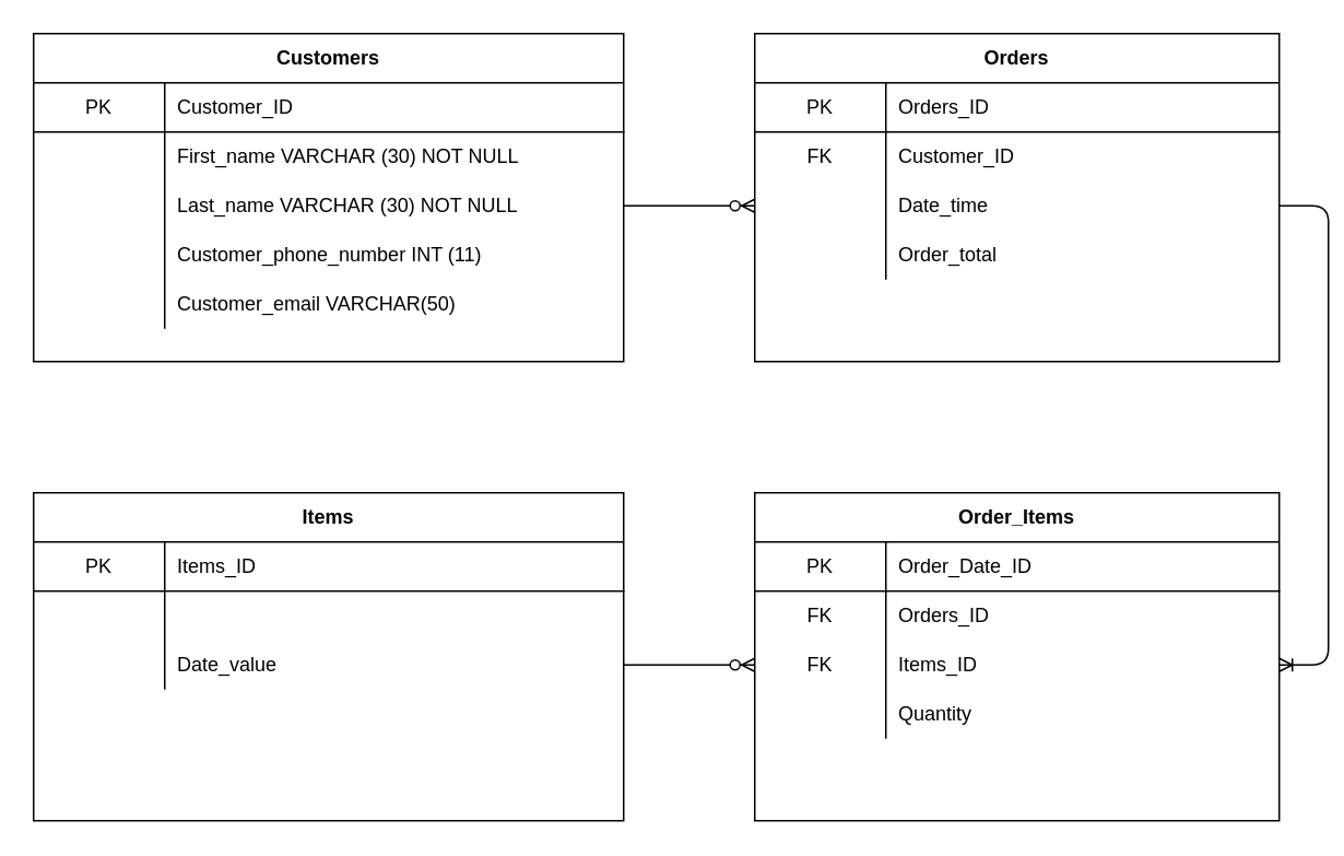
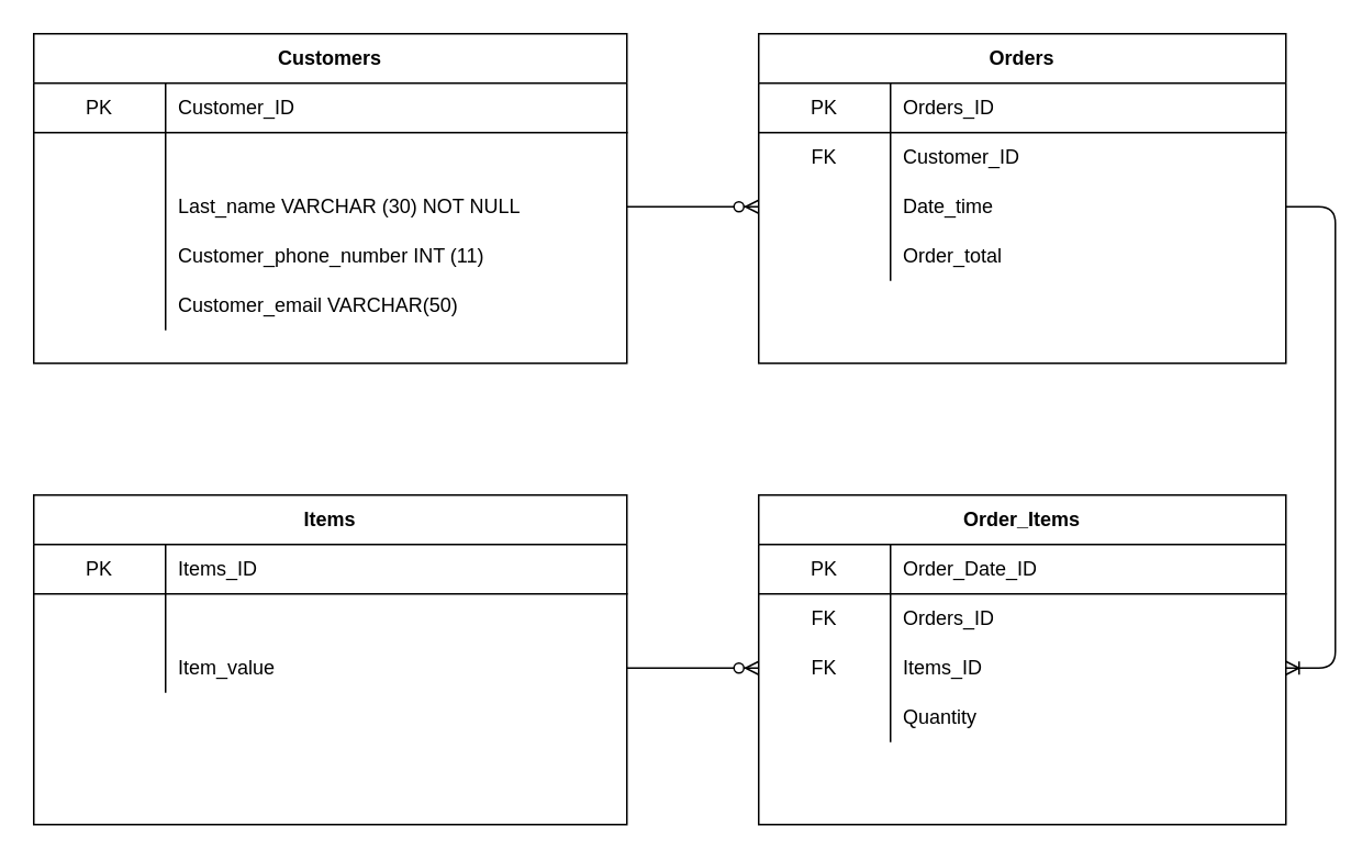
  <mxCell id="0" />
  <mxCell id="1" parent="0" />
  <mxCell id="2" value="Customers" style="shape=table;html=1;whiteSpace=wrap;startSize=30;container=1;collapsible=0;childLayout=tableLayout;fixedRows=1;rowLines=0;fontStyle=1;align=center;" vertex="1" parent="1"><mxGeometry x="20" y="20" width="360" height="200" as="geometry" /></mxCell>
  <mxCell id="3" value="" style="shape=partialRectangle;html=1;whiteSpace=wrap;collapsible=0;dropTarget=0;pointerEvents=0;fillColor=none;top=0;left=0;bottom=1;right=0;points=[[0,0.5],[1,0.5]];portConstraint=eastwest;" vertex="1" parent="2"><mxGeometry y="30" width="360" height="30" as="geometry" /></mxCell>
  <mxCell id="4" value="PK" style="shape=partialRectangle;html=1;whiteSpace=wrap;connectable=0;fillColor=none;top=0;left=0;bottom=0;right=0;overflow=hidden;" vertex="1" parent="3"><mxGeometry width="80" height="30" as="geometry" /></mxCell>
  <mxCell id="5" value="Customer_ID" style="shape=partialRectangle;html=1;whiteSpace=wrap;connectable=0;fillColor=none;top=0;left=0;bottom=0;right=0;align=left;spacingLeft=6;overflow=hidden;" vertex="1" parent="3"><mxGeometry x="80" width="280" height="30" as="geometry" /></mxCell>
  <mxCell id="6" value="" style="shape=partialRectangle;html=1;whiteSpace=wrap;collapsible=0;dropTarget=0;pointerEvents=0;fillColor=none;top=0;left=0;bottom=0;right=0;points=[[0,0.5],[1,0.5]];portConstraint=eastwest;" vertex="1" parent="2"><mxGeometry y="60" width="360" height="30" as="geometry" /></mxCell>
  <mxCell id="7" value="" style="shape=partialRectangle;html=1;whiteSpace=wrap;connectable=0;fillColor=none;top=0;left=0;bottom=0;right=0;overflow=hidden;" vertex="1" parent="6"><mxGeometry width="80" height="30" as="geometry" /></mxCell>
- <mxCell id="8" value="First_name VARCHAR (30) NOT NULL" style="shape=partialRectangle;html=1;whiteSpace=wrap;connectable=0;fillColor=none;top=0;left=0;bottom=0;right=0;align=left;spacingLeft=6;overflow=hidden;" vertex="1" parent="6"><mxGeometry x="80" width="280" height="30" as="geometry" /></mxCell>
  <mxCell id="9" value="" style="shape=partialRectangle;html=1;whiteSpace=wrap;collapsible=0;dropTarget=0;pointerEvents=0;fillColor=none;top=0;left=0;bottom=0;right=0;points=[[0,0.5],[1,0.5]];portConstraint=eastwest;" vertex="1" parent="2"><mxGeometry y="90" width="360" height="30" as="geometry" /></mxCell>
  <mxCell id="10" value="" style="shape=partialRectangle;html=1;whiteSpace=wrap;connectable=0;fillColor=none;top=0;left=0;bottom=0;right=0;overflow=hidden;" vertex="1" parent="9"><mxGeometry width="80" height="30" as="geometry" /></mxCell>
  <mxCell id="11" value="Last_name VARCHAR (30) NOT NULL" style="shape=partialRectangle;html=1;whiteSpace=wrap;connectable=0;fillColor=none;top=0;left=0;bottom=0;right=0;align=left;spacingLeft=6;overflow=hidden;" vertex="1" parent="9"><mxGeometry x="80" width="280" height="30" as="geometry" /></mxCell>
  <mxCell id="12" style="shape=partialRectangle;html=1;whiteSpace=wrap;collapsible=0;dropTarget=0;pointerEvents=0;fillColor=none;top=0;left=0;bottom=0;right=0;points=[[0,0.5],[1,0.5]];portConstraint=eastwest;" vertex="1" parent="2"><mxGeometry y="120" width="360" height="30" as="geometry" /></mxCell>
  <mxCell id="13" style="shape=partialRectangle;html=1;whiteSpace=wrap;connectable=0;fillColor=none;top=0;left=0;bottom=0;right=0;overflow=hidden;" vertex="1" parent="12"><mxGeometry width="80" height="30" as="geometry" /></mxCell>
  <mxCell id="14" value="Customer_phone_number INT (11)&amp;nbsp;" style="shape=partialRectangle;html=1;whiteSpace=wrap;connectable=0;fillColor=none;top=0;left=0;bottom=0;right=0;align=left;spacingLeft=6;overflow=hidden;" vertex="1" parent="12"><mxGeometry x="80" width="280" height="30" as="geometry" /></mxCell>
  <mxCell id="15" style="shape=partialRectangle;html=1;whiteSpace=wrap;collapsible=0;dropTarget=0;pointerEvents=0;fillColor=none;top=0;left=0;bottom=0;right=0;points=[[0,0.5],[1,0.5]];portConstraint=eastwest;" vertex="1" parent="2"><mxGeometry y="150" width="360" height="30" as="geometry" /></mxCell>
  <mxCell id="16" style="shape=partialRectangle;html=1;whiteSpace=wrap;connectable=0;fillColor=none;top=0;left=0;bottom=0;right=0;overflow=hidden;" vertex="1" parent="15"><mxGeometry width="80" height="30" as="geometry" /></mxCell>
  <mxCell id="17" value="Customer_email VARCHAR(50)" style="shape=partialRectangle;html=1;whiteSpace=wrap;connectable=0;fillColor=none;top=0;left=0;bottom=0;right=0;align=left;spacingLeft=6;overflow=hidden;" vertex="1" parent="15"><mxGeometry x="80" width="280" height="30" as="geometry" /></mxCell>
  <mxCell id="18" value="Orders" style="shape=table;html=1;whiteSpace=wrap;startSize=30;container=1;collapsible=0;childLayout=tableLayout;fixedRows=1;rowLines=0;fontStyle=1;align=center;" vertex="1" parent="1"><mxGeometry x="460" y="20" width="320" height="200" as="geometry" /></mxCell>
  <mxCell id="19" value="" style="shape=partialRectangle;html=1;whiteSpace=wrap;collapsible=0;dropTarget=0;pointerEvents=0;fillColor=none;top=0;left=0;bottom=1;right=0;points=[[0,0.5],[1,0.5]];portConstraint=eastwest;" vertex="1" parent="18"><mxGeometry y="30" width="320" height="30" as="geometry" /></mxCell>
  <mxCell id="20" value="PK" style="shape=partialRectangle;html=1;whiteSpace=wrap;connectable=0;fillColor=none;top=0;left=0;bottom=0;right=0;overflow=hidden;" vertex="1" parent="19"><mxGeometry width="80" height="30" as="geometry" /></mxCell>
  <mxCell id="21" value="Orders_ID" style="shape=partialRectangle;html=1;whiteSpace=wrap;connectable=0;fillColor=none;top=0;left=0;bottom=0;right=0;align=left;spacingLeft=6;overflow=hidden;" vertex="1" parent="19"><mxGeometry x="80" width="240" height="30" as="geometry" /></mxCell>
  <mxCell id="22" value="" style="shape=partialRectangle;html=1;whiteSpace=wrap;collapsible=0;dropTarget=0;pointerEvents=0;fillColor=none;top=0;left=0;bottom=0;right=0;points=[[0,0.5],[1,0.5]];portConstraint=eastwest;" vertex="1" parent="18"><mxGeometry y="60" width="320" height="30" as="geometry" /></mxCell>
  <mxCell id="23" value="FK" style="shape=partialRectangle;html=1;whiteSpace=wrap;connectable=0;fillColor=none;top=0;left=0;bottom=0;right=0;overflow=hidden;" vertex="1" parent="22"><mxGeometry width="80" height="30" as="geometry" /></mxCell>
  <mxCell id="24" value="Customer_ID" style="shape=partialRectangle;html=1;whiteSpace=wrap;connectable=0;fillColor=none;top=0;left=0;bottom=0;right=0;align=left;spacingLeft=6;overflow=hidden;" vertex="1" parent="22"><mxGeometry x="80" width="240" height="30" as="geometry" /></mxCell>
  <mxCell id="25" value="" style="shape=partialRectangle;html=1;whiteSpace=wrap;collapsible=0;dropTarget=0;pointerEvents=0;fillColor=none;top=0;left=0;bottom=0;right=0;points=[[0,0.5],[1,0.5]];portConstraint=eastwest;" vertex="1" parent="18"><mxGeometry y="90" width="320" height="30" as="geometry" /></mxCell>
  <mxCell id="26" value="" style="shape=partialRectangle;html=1;whiteSpace=wrap;connectable=0;fillColor=none;top=0;left=0;bottom=0;right=0;overflow=hidden;" vertex="1" parent="25"><mxGeometry width="80" height="30" as="geometry" /></mxCell>
  <mxCell id="27" value="Date_time" style="shape=partialRectangle;html=1;whiteSpace=wrap;connectable=0;fillColor=none;top=0;left=0;bottom=0;right=0;align=left;spacingLeft=6;overflow=hidden;" vertex="1" parent="25"><mxGeometry x="80" width="240" height="30" as="geometry" /></mxCell>
  <mxCell id="28" style="shape=partialRectangle;html=1;whiteSpace=wrap;collapsible=0;dropTarget=0;pointerEvents=0;fillColor=none;top=0;left=0;bottom=0;right=0;points=[[0,0.5],[1,0.5]];portConstraint=eastwest;" vertex="1" parent="18"><mxGeometry y="120" width="320" height="30" as="geometry" /></mxCell>
  <mxCell id="29" style="shape=partialRectangle;html=1;whiteSpace=wrap;connectable=0;fillColor=none;top=0;left=0;bottom=0;right=0;overflow=hidden;" vertex="1" parent="28"><mxGeometry width="80" height="30" as="geometry" /></mxCell>
  <mxCell id="30" value="Order_total" style="shape=partialRectangle;html=1;whiteSpace=wrap;connectable=0;fillColor=none;top=0;left=0;bottom=0;right=0;align=left;spacingLeft=6;overflow=hidden;" vertex="1" parent="28"><mxGeometry x="80" width="240" height="30" as="geometry" /></mxCell>
  <mxCell id="31" value="Items" style="shape=table;html=1;whiteSpace=wrap;startSize=30;container=1;collapsible=0;childLayout=tableLayout;fixedRows=1;rowLines=0;fontStyle=1;align=center;" vertex="1" parent="1"><mxGeometry x="20" y="300" width="360" height="200" as="geometry" /></mxCell>
  <mxCell id="32" value="" style="shape=partialRectangle;html=1;whiteSpace=wrap;collapsible=0;dropTarget=0;pointerEvents=0;fillColor=none;top=0;left=0;bottom=1;right=0;points=[[0,0.5],[1,0.5]];portConstraint=eastwest;" vertex="1" parent="31"><mxGeometry y="30" width="360" height="30" as="geometry" /></mxCell>
  <mxCell id="33" value="PK" style="shape=partialRectangle;html=1;whiteSpace=wrap;connectable=0;fillColor=none;top=0;left=0;bottom=0;right=0;overflow=hidden;" vertex="1" parent="32"><mxGeometry width="80" height="30" as="geometry" /></mxCell>
  <mxCell id="34" value="Items_ID" style="shape=partialRectangle;html=1;whiteSpace=wrap;connectable=0;fillColor=none;top=0;left=0;bottom=0;right=0;align=left;spacingLeft=6;overflow=hidden;" vertex="1" parent="32"><mxGeometry x="80" width="280" height="30" as="geometry" /></mxCell>
  <mxCell id="35" value="" style="shape=partialRectangle;html=1;whiteSpace=wrap;collapsible=0;dropTarget=0;pointerEvents=0;fillColor=none;top=0;left=0;bottom=0;right=0;points=[[0,0.5],[1,0.5]];portConstraint=eastwest;" vertex="1" parent="31"><mxGeometry y="60" width="360" height="30" as="geometry" /></mxCell>
  <mxCell id="36" value="" style="shape=partialRectangle;html=1;whiteSpace=wrap;connectable=0;fillColor=none;top=0;left=0;bottom=0;right=0;overflow=hidden;" vertex="1" parent="35"><mxGeometry width="80" height="30" as="geometry" /></mxCell>
  <mxCell id="37" value="" style="shape=partialRectangle;html=1;whiteSpace=wrap;collapsible=0;dropTarget=0;pointerEvents=0;fillColor=none;top=0;left=0;bottom=0;right=0;points=[[0,0.5],[1,0.5]];portConstraint=eastwest;" vertex="1" parent="31"><mxGeometry y="90" width="360" height="30" as="geometry" /></mxCell>
  <mxCell id="38" value="" style="shape=partialRectangle;html=1;whiteSpace=wrap;connectable=0;fillColor=none;top=0;left=0;bottom=0;right=0;overflow=hidden;" vertex="1" parent="37"><mxGeometry width="80" height="30" as="geometry" /></mxCell>
- <mxCell id="39" value="Date_value&amp;nbsp;" style="shape=partialRectangle;html=1;whiteSpace=wrap;connectable=0;fillColor=none;top=0;left=0;bottom=0;right=0;align=left;spacingLeft=6;overflow=hidden;" vertex="1" parent="37"><mxGeometry x="80" width="280" height="30" as="geometry" /></mxCell>
+ <mxCell id="39" value="Item_value&amp;nbsp;" style="shape=partialRectangle;html=1;whiteSpace=wrap;connectable=0;fillColor=none;top=0;left=0;bottom=0;right=0;align=left;spacingLeft=6;overflow=hidden;" vertex="1" parent="37"><mxGeometry x="80" width="280" height="30" as="geometry" /></mxCell>
  <mxCell id="40" value="Order_Items" style="shape=table;html=1;whiteSpace=wrap;startSize=30;container=1;collapsible=0;childLayout=tableLayout;fixedRows=1;rowLines=0;fontStyle=1;align=center;" vertex="1" parent="1"><mxGeometry x="460" y="300" width="320" height="200" as="geometry" /></mxCell>
  <mxCell id="41" value="" style="shape=partialRectangle;html=1;whiteSpace=wrap;collapsible=0;dropTarget=0;pointerEvents=0;fillColor=none;top=0;left=0;bottom=1;right=0;points=[[0,0.5],[1,0.5]];portConstraint=eastwest;" vertex="1" parent="40"><mxGeometry y="30" width="320" height="30" as="geometry" /></mxCell>
  <mxCell id="42" value="PK" style="shape=partialRectangle;html=1;whiteSpace=wrap;connectable=0;fillColor=none;top=0;left=0;bottom=0;right=0;overflow=hidden;" vertex="1" parent="41"><mxGeometry width="80" height="30" as="geometry" /></mxCell>
  <mxCell id="43" value="Order_Date_ID" style="shape=partialRectangle;html=1;whiteSpace=wrap;connectable=0;fillColor=none;top=0;left=0;bottom=0;right=0;align=left;spacingLeft=6;overflow=hidden;" vertex="1" parent="41"><mxGeometry x="80" width="240" height="30" as="geometry" /></mxCell>
  <mxCell id="44" value="" style="shape=partialRectangle;html=1;whiteSpace=wrap;collapsible=0;dropTarget=0;pointerEvents=0;fillColor=none;top=0;left=0;bottom=0;right=0;points=[[0,0.5],[1,0.5]];portConstraint=eastwest;" vertex="1" parent="40"><mxGeometry y="60" width="320" height="30" as="geometry" /></mxCell>
  <mxCell id="45" value="FK" style="shape=partialRectangle;html=1;whiteSpace=wrap;connectable=0;fillColor=none;top=0;left=0;bottom=0;right=0;overflow=hidden;" vertex="1" parent="44"><mxGeometry width="80" height="30" as="geometry" /></mxCell>
  <mxCell id="46" value="Orders_ID" style="shape=partialRectangle;html=1;whiteSpace=wrap;connectable=0;fillColor=none;top=0;left=0;bottom=0;right=0;align=left;spacingLeft=6;overflow=hidden;" vertex="1" parent="44"><mxGeometry x="80" width="240" height="30" as="geometry" /></mxCell>
  <mxCell id="47" value="" style="shape=partialRectangle;html=1;whiteSpace=wrap;collapsible=0;dropTarget=0;pointerEvents=0;fillColor=none;top=0;left=0;bottom=0;right=0;points=[[0,0.5],[1,0.5]];portConstraint=eastwest;" vertex="1" parent="40"><mxGeometry y="90" width="320" height="30" as="geometry" /></mxCell>
  <mxCell id="48" value="FK" style="shape=partialRectangle;html=1;whiteSpace=wrap;connectable=0;fillColor=none;top=0;left=0;bottom=0;right=0;overflow=hidden;" vertex="1" parent="47"><mxGeometry width="80" height="30" as="geometry" /></mxCell>
  <mxCell id="49" value="Items_ID" style="shape=partialRectangle;html=1;whiteSpace=wrap;connectable=0;fillColor=none;top=0;left=0;bottom=0;right=0;align=left;spacingLeft=6;overflow=hidden;" vertex="1" parent="47"><mxGeometry x="80" width="240" height="30" as="geometry" /></mxCell>
  <mxCell id="50" style="shape=partialRectangle;html=1;whiteSpace=wrap;collapsible=0;dropTarget=0;pointerEvents=0;fillColor=none;top=0;left=0;bottom=0;right=0;points=[[0,0.5],[1,0.5]];portConstraint=eastwest;" vertex="1" parent="40"><mxGeometry y="120" width="320" height="30" as="geometry" /></mxCell>
  <mxCell id="51" style="shape=partialRectangle;html=1;whiteSpace=wrap;connectable=0;fillColor=none;top=0;left=0;bottom=0;right=0;overflow=hidden;" vertex="1" parent="50"><mxGeometry width="80" height="30" as="geometry" /></mxCell>
  <mxCell id="52" value="Quantity" style="shape=partialRectangle;html=1;whiteSpace=wrap;connectable=0;fillColor=none;top=0;left=0;bottom=0;right=0;align=left;spacingLeft=6;overflow=hidden;" vertex="1" parent="50"><mxGeometry x="80" width="240" height="30" as="geometry" /></mxCell>
  <mxCell id="53" value="" style="edgeStyle=entityRelationEdgeStyle;fontSize=12;html=1;endArrow=ERoneToMany;exitX=1;exitY=0.5;exitDx=0;exitDy=0;entryX=1;entryY=0.5;entryDx=0;entryDy=0;" edge="1" parent="1" source="25" target="47"><mxGeometry width="100" height="100" relative="1" as="geometry"><mxPoint x="500" y="260" as="sourcePoint" /><mxPoint x="580" y="260" as="targetPoint" /></mxGeometry></mxCell>
  <mxCell id="54" value="" style="edgeStyle=entityRelationEdgeStyle;fontSize=12;html=1;endArrow=ERzeroToMany;endFill=1;entryX=0;entryY=0.5;entryDx=0;entryDy=0;exitX=1;exitY=0.5;exitDx=0;exitDy=0;" edge="1" parent="1" source="9" target="25"><mxGeometry width="100" height="100" relative="1" as="geometry"><mxPoint x="350" y="365" as="sourcePoint" /><mxPoint x="450" y="265" as="targetPoint" /></mxGeometry></mxCell>
  <mxCell id="55" value="" style="edgeStyle=entityRelationEdgeStyle;fontSize=12;html=1;endArrow=ERzeroToMany;endFill=1;entryX=0;entryY=0.5;entryDx=0;entryDy=0;exitX=1;exitY=0.5;exitDx=0;exitDy=0;" edge="1" parent="1" source="37" target="47"><mxGeometry width="100" height="100" relative="1" as="geometry"><mxPoint x="400" y="570" as="sourcePoint" /><mxPoint x="480" y="570" as="targetPoint" /></mxGeometry></mxCell>
